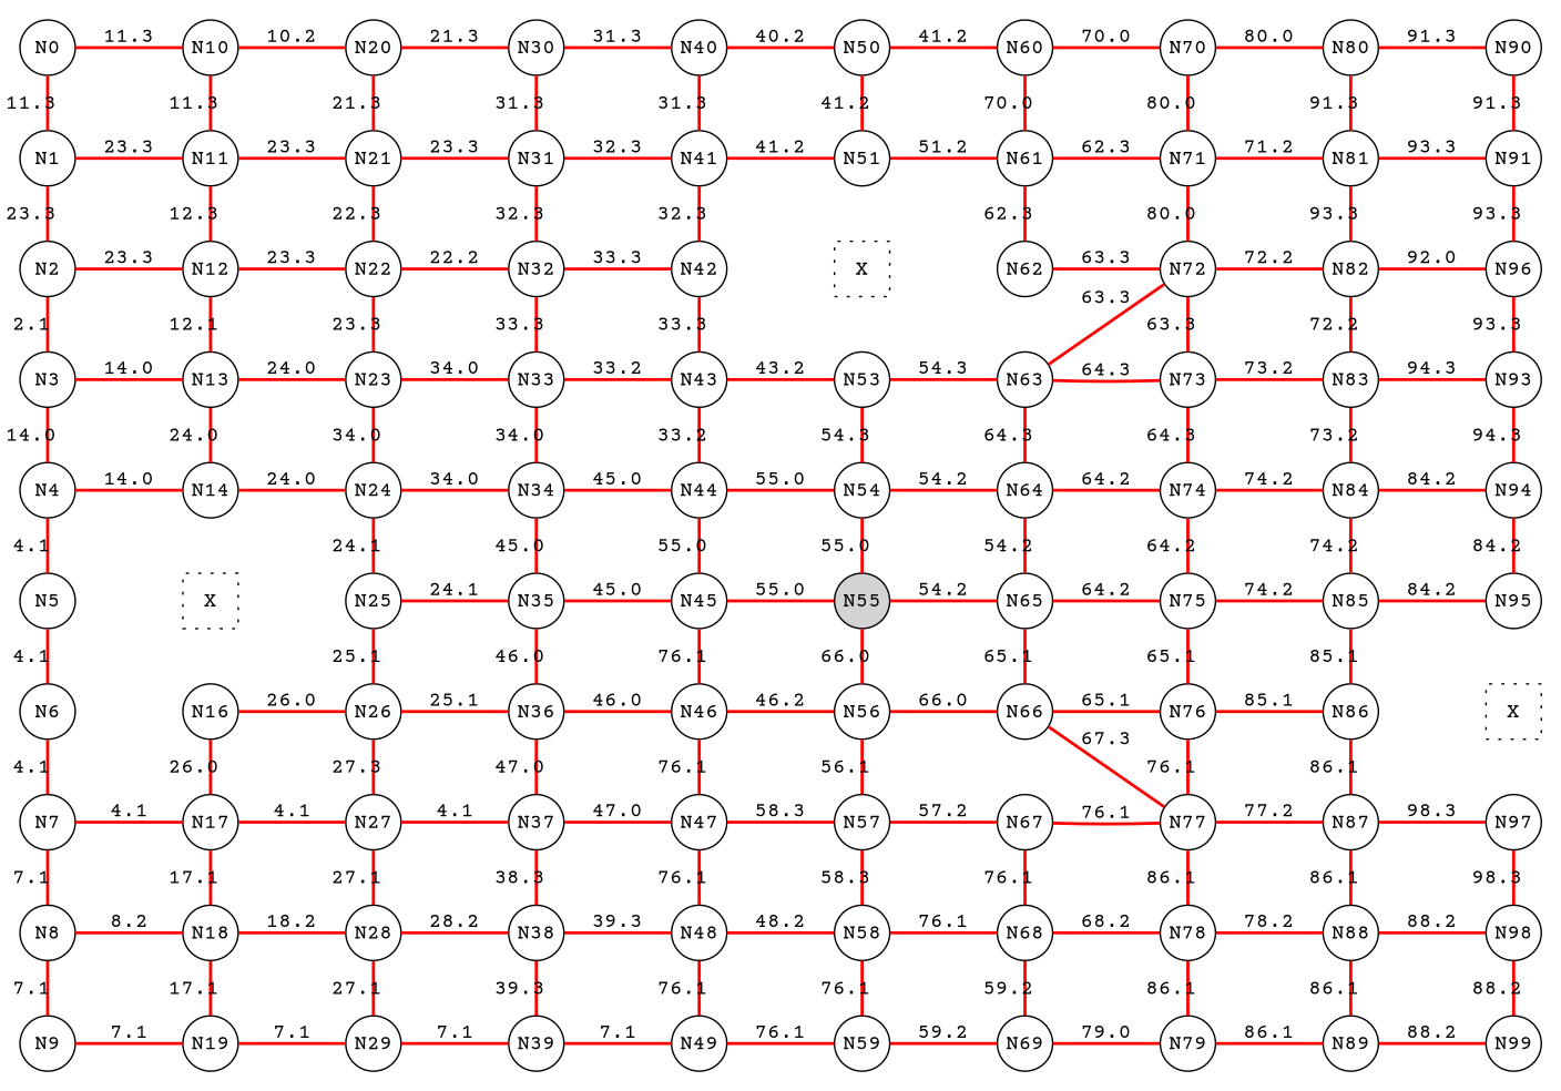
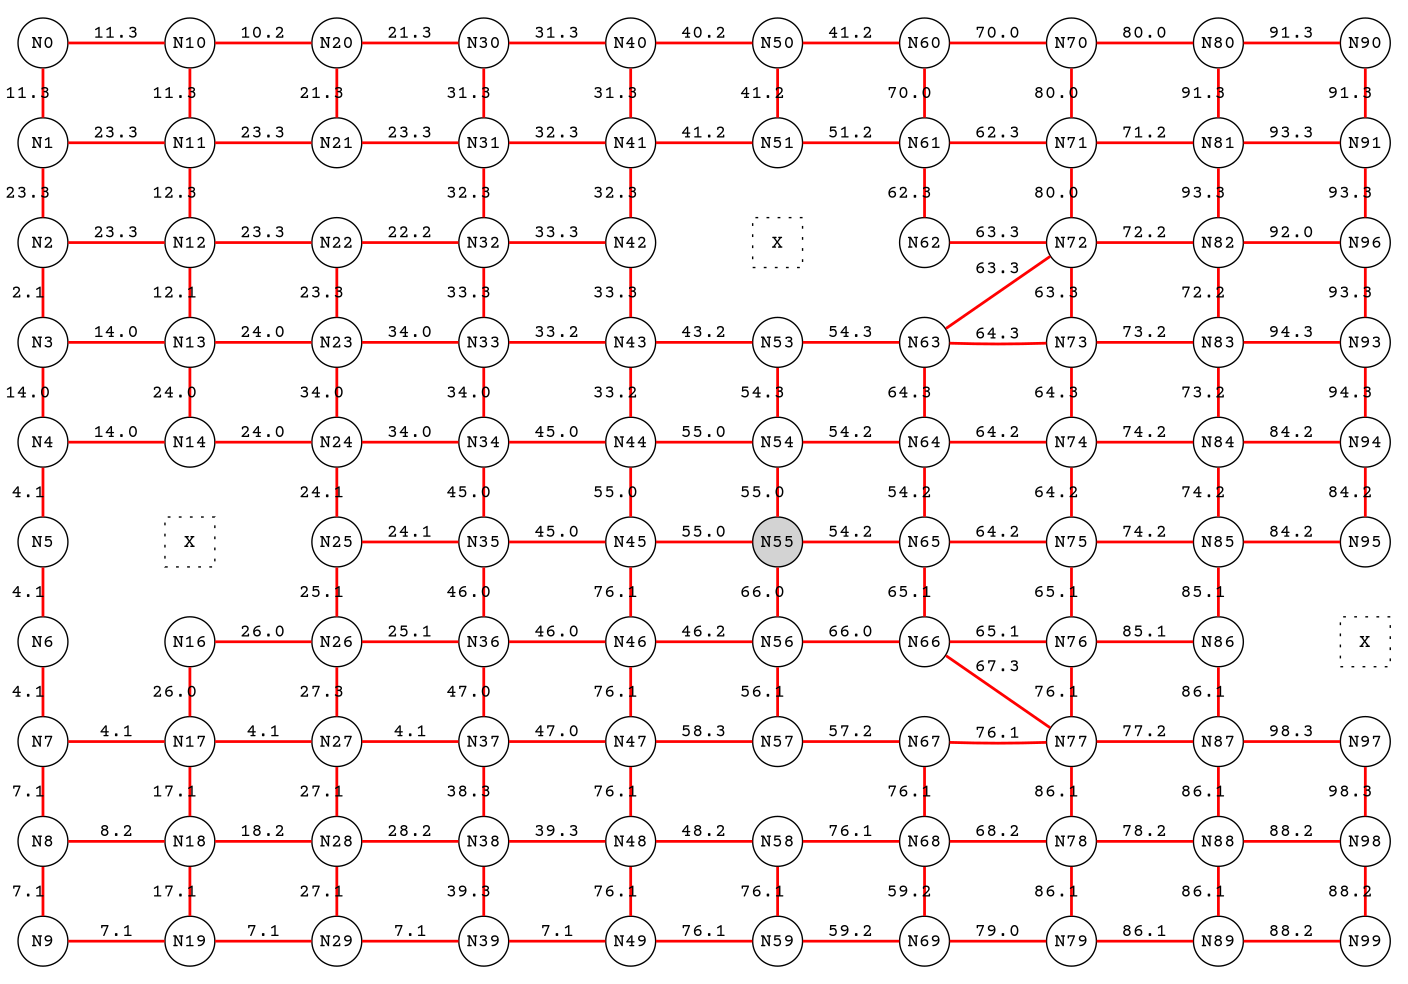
  digraph {
    fontname="Courier Prime"
    rankdir=LR
    node [fixedsize=true fontname="Courier Prime" shape=circle]
    edge [color=red dir=none fontname="Courier Prime" style=bold]
    N0
    N1
    N2
    N3
    N4
    N5
    N6
    N7
    N8
    N9
    N10
    N11
    N12
    N13
    N14
    n16 [label=X shape=square style=dotted]
    N16
    N17
    N18
    N19
    N20
    N21
    N22
    N23
    N24
    N25
    N26
    N27
    N28
    N29
    N30
    N31
    N32
    N33
    N34
    N35
    N36
    N37
    N38
    N39
    N40
    N41
    N42
    N43
    N44
    N45
    N46
    N47
    N48
    N49
    N50
    N51
    n53 [label=X shape=square style=dotted]
    N53
    N54
    N55 [style=filled]
    N56
    N57
    N58
    N59
    N60
    N61
    N62
    N63
    N64
    N65
    N66
    N67
    N68
    N69
    N70
    N71
    N72
    N73
    N74
    N75
    N76
    N77
    N78
    N79
    N80
    N81
    N82
    N83
    N84
    N85
    N86
    N87
    N88
    N89
    N90
    N91
    n93 [label=N96]
    N93
    N94
    N95
    n97 [label=X shape=square style=dotted]
    N97
    N98
    N99
    subgraph sub_1 {
      rank=same
      N0
      N1
      N2
      N3
      N4
      N5
      N6
      N7
      N8
      N9
    }
    subgraph sub_2 {
      rank=same
      N10
      N11
      N12
      N13
      N14
      n16
      N16
      N17
      N18
      N19
    }
    subgraph sub_3 {
      rank=same
      N20
      N21
      N22
      N23
      N24
      N25
      N26
      N27
      N28
      N29
    }
    subgraph sub_4 {
      rank=same
      N30
      N31
      N32
      N33
      N34
      N35
      N36
      N37
      N38
      N39
    }
    subgraph sub_5 {
      rank=same
      N40
      N41
      N42
      N43
      N44
      N45
      N46
      N47
      N48
      N49
    }
    subgraph sub_6 {
      rank=same
      N50
      N51
      n53
      N53
      N54
      N55
      N56
      N57
      N58
      N59
    }
    subgraph sub_7 {
      rank=same
      N60
      N61
      N62
      N63
      N64
      N65
      N66
      N67
      N68
      N69
    }
    subgraph sub_8 {
      rank=same
      N70
      N71
      N72
      N73
      N74
      N75
      N76
      N77
      N78
      N79
    }
    subgraph sub_9 {
      rank=same
      N80
      N81
      N82
      N83
      N84
      N85
      N86
      N87
      N88
      N89
    }
    subgraph sub_10 {
      rank=same
      N90
      N91
      n93
      N93
      N94
      N95
      n97
      N97
      N98
      N99
    }
    N0 -> N1 [label=11.3]
    N0 -> N10 [label=11.3]
    N1 -> N2 [label=23.3]
    N1 -> N11 [label=23.3]
    N2 -> N3 [label=2.1]
    N2 -> N12 [label=23.3]
    N3 -> N4 [label=14.0]
    N3 -> N13 [label=14.0]
    N4 -> N5 [label=4.1]
    N4 -> N14 [label=14.0]
    N5 -> N6 [label=4.1]
    N5 -> n16 [label=" " style=invis color=""]
    N6 -> N7 [label=4.1]
    N7 -> N8 [label=7.1]
    N7 -> N17 [label=4.1]
    N8 -> N9 [label=7.1]
    N8 -> N18 [label=8.2]
    N9 -> N19 [label=7.1]
    N10 -> N11 [label=11.3]
    N10 -> N20 [label=10.2]
    N11 -> N12 [label=12.3]
    N11 -> N21 [label=23.3]
    N12 -> N13 [label=12.1]
    N12 -> N22 [label=23.3]
    N13 -> N14 [label=24.0]
    N13 -> N23 [label=24.0]
    N14 -> n16 [label=" " style=invis color=""]
    N14 -> N24 [label=24.0]
    n16 -> N16 [label=" " style=invis color=""]
    n16 -> N25 [label=" " style=invis color=""]
    N16 -> N17 [label=26.0]
    N16 -> N26 [label=26.0]
    N17 -> N18 [label=17.1]
    N17 -> N27 [label=4.1]
    N18 -> N19 [label=17.1]
    N18 -> N28 [label=18.2]
    N19 -> N29 [label=7.1]
    N20 -> N21 [label=21.3]
    N20 -> N30 [label=21.3]
-   N21 -> N22 [label=22.3]
    N21 -> N31 [label=23.3]
    N22 -> N23 [label=23.3]
    N22 -> N32 [label=22.2]
    N23 -> N24 [label=34.0]
    N23 -> N33 [label=34.0]
    N24 -> N25 [label=24.1]
    N24 -> N34 [label=34.0]
    N25 -> N26 [label=25.1]
    N25 -> N35 [label=24.1]
    N26 -> N27 [label=27.3]
    N26 -> N36 [label=25.1]
    N27 -> N28 [label=27.1]
    N27 -> N37 [label=4.1]
    N28 -> N29 [label=27.1]
    N28 -> N38 [label=28.2]
    N29 -> N39 [label=7.1]
    N30 -> N31 [label=31.3]
    N30 -> N40 [label=31.3]
    N31 -> N32 [label=32.3]
    N31 -> N41 [label=32.3]
    N32 -> N33 [label=33.3]
    N32 -> N42 [label=33.3]
    N33 -> N34 [label=34.0]
    N33 -> N43 [label=33.2]
    N34 -> N35 [label=45.0]
    N34 -> N44 [label=45.0]
    N35 -> N36 [label=46.0]
    N35 -> N45 [label=45.0]
    N36 -> N37 [label=47.0]
    N36 -> N46 [label=46.0]
    N37 -> N38 [label=38.3]
    N37 -> N47 [label=47.0]
    N38 -> N39 [label=39.3]
    N38 -> N48 [label=39.3]
    N39 -> N49 [label=7.1]
    N40 -> N41 [label=31.3]
    N40 -> N50 [label=40.2]
    N41 -> N42 [label=32.3]
    N41 -> N51 [label=41.2]
    N42 -> N43 [label=33.3]
    N42 -> n53 [label=" " style=invis color=""]
    N43 -> N44 [label=33.2]
    N43 -> N53 [label=43.2]
    N44 -> N45 [label=55.0]
    N44 -> N54 [label=55.0]
    N45 -> N46 [label=76.1]
    N45 -> N55 [label=55.0]
    N46 -> N47 [label=76.1]
    N46 -> N56 [label=46.2]
    N47 -> N48 [label=76.1]
    N47 -> N57 [label=58.3]
    N48 -> N49 [label=76.1]
    N48 -> N58 [label=48.2]
    N49 -> N59 [label=76.1]
    N50 -> N51 [label=41.2]
    N50 -> N60 [label=41.2]
    N51 -> n53 [label=" " style=invis color=""]
    N51 -> N61 [label=51.2]
    n53 -> N53 [label=" " style=invis color=""]
    n53 -> N62 [label=" " style=invis color=""]
    N53 -> N54 [label=54.3]
    N53 -> N63 [label=54.3]
    N54 -> N55 [label=55.0]
    N54 -> N64 [label=54.2]
    N55 -> N56 [label=66.0]
    N55 -> N65 [label=54.2]
    N56 -> N57 [label=56.1]
    N56 -> N66 [label=66.0]
-   N57 -> N58 [label=58.3]
    N57 -> N67 [label=57.2]
    N58 -> N59 [label=76.1]
    N58 -> N68 [label=76.1]
    N59 -> N69 [label=59.2]
    N60 -> N61 [label=70.0]
    N60 -> N70 [label=70.0]
    N61 -> N62 [label=62.3]
    N61 -> N71 [label=62.3]
    N62 -> N72 [label=63.3]
    N63 -> N64 [label=64.3]
    N63 -> N73 [label=64.3]
    N64 -> N65 [label=54.2]
    N64 -> N74 [label=64.2]
    N65 -> N66 [label=65.1]
    N65 -> N75 [label=64.2]
    N66 -> N76 [label=65.1]
    N66 -> N77 [label=67.3]
    N67 -> N68 [label=76.1]
    N67 -> N77 [label=76.1]
    N68 -> N69 [label=59.2]
    N68 -> N78 [label=68.2]
    N69 -> N79 [label=79.0]
    N70 -> N71 [label=80.0]
    N70 -> N80 [label=80.0]
    N71 -> N72 [label=80.0]
    N71 -> N81 [label=71.2]
    N72 -> N63 [label=63.3]
    N72 -> N73 [label=63.3]
    N72 -> N82 [label=72.2]
    N73 -> N74 [label=64.3]
    N73 -> N83 [label=73.2]
    N74 -> N75 [label=64.2]
    N74 -> N84 [label=74.2]
    N75 -> N76 [label=65.1]
    N75 -> N85 [label=74.2]
    N76 -> N77 [label=76.1]
    N76 -> N86 [label=85.1]
    N77 -> N78 [label=86.1]
    N77 -> N87 [label=77.2]
    N78 -> N79 [label=86.1]
    N78 -> N88 [label=78.2]
    N79 -> N89 [label=86.1]
    N80 -> N81 [label=91.3]
    N80 -> N90 [label=91.3]
    N81 -> N82 [label=93.3]
    N81 -> N91 [label=93.3]
    N82 -> N83 [label=72.2]
    N82 -> n93 [label=92.0]
    N83 -> N84 [label=73.2]
    N83 -> N93 [label=94.3]
    N84 -> N85 [label=74.2]
    N84 -> N94 [label=84.2]
    N85 -> N86 [label=85.1]
    N85 -> N95 [label=84.2]
    N86 -> N87 [label=86.1]
    N86 -> n97 [label=" " style=invis color=""]
    N87 -> N88 [label=86.1]
    N87 -> N97 [label=98.3]
    N88 -> N89 [label=86.1]
    N88 -> N98 [label=88.2]
    N89 -> N99 [label=88.2]
    N90 -> N91 [label=91.3]
    N91 -> n93 [label=93.3]
    n93 -> N93 [label=93.3]
    N93 -> N94 [label=94.3]
    N94 -> N95 [label=84.2]
    N95 -> n97 [label=" " style=invis color=""]
    n97 -> N97 [label=" " style=invis color=""]
    N97 -> N98 [label=98.3]
    N98 -> N99 [label=88.2]
  }
